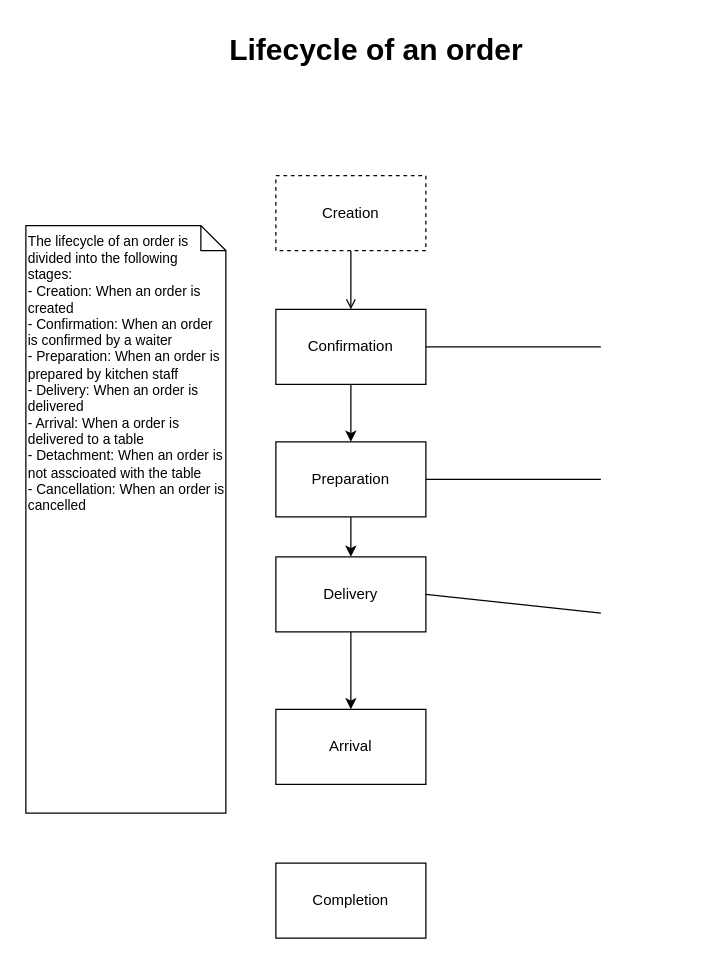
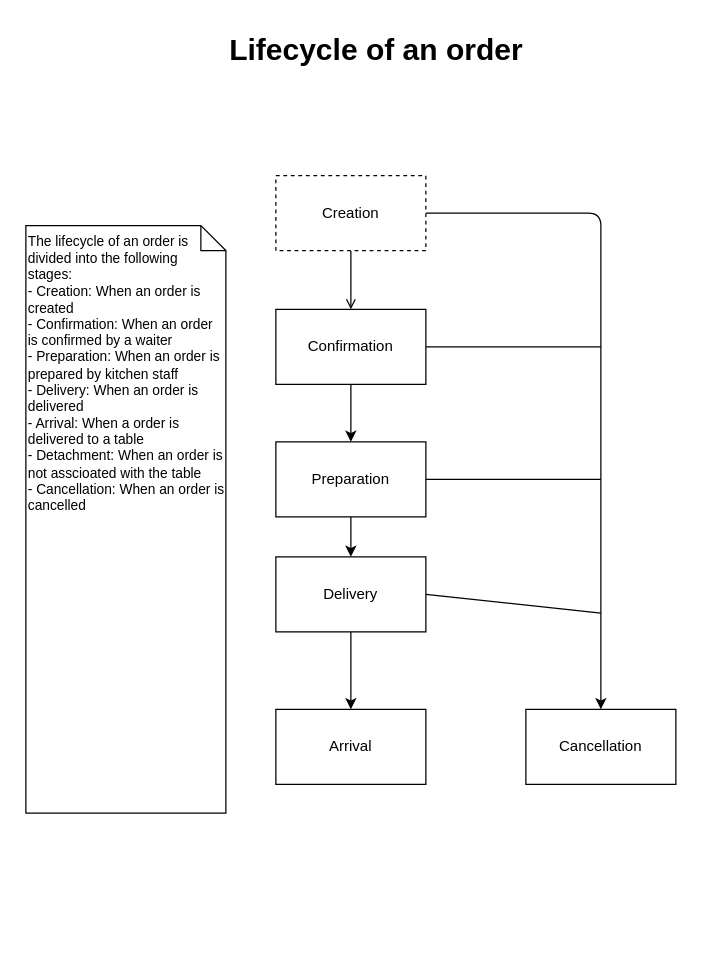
  <mxCell id="0" />
  <mxCell id="1" parent="0" />
  <mxCell id="2" value="" style="edgeStyle=none;html=1;endArrow=open;" parent="1" source="4" target="6" edge="1"><mxGeometry relative="1" as="geometry" /></mxCell>
+ <mxCell id="3" style="edgeStyle=none;html=1;entryX=0.5;entryY=0;entryDx=0;entryDy=0;" parent="1" source="4" target="13" edge="1"><mxGeometry relative="1" as="geometry"><mxPoint x="440" y="760" as="targetPoint" /><Array as="points"><mxPoint x="480" y="170" /></Array></mxGeometry></mxCell>
  <mxCell id="4" value="Creation" style="rounded=0;whiteSpace=wrap;html=1;dashed=1;" parent="1" vertex="1"><mxGeometry x="220" y="140" width="120" height="60" as="geometry" /></mxCell>
  <mxCell id="5" value="" style="edgeStyle=none;html=1;" parent="1" source="6" target="8" edge="1"><mxGeometry relative="1" as="geometry" /></mxCell>
  <mxCell id="6" value="Confirmation" style="whiteSpace=wrap;html=1;fillColor=default;rounded=0;" parent="1" vertex="1"><mxGeometry x="220" y="247" width="120" height="60" as="geometry" /></mxCell>
  <mxCell id="7" value="" style="edgeStyle=none;html=1;" parent="1" source="8" target="10" edge="1"><mxGeometry relative="1" as="geometry" /></mxCell>
  <mxCell id="8" value="Preparation" style="whiteSpace=wrap;html=1;fillColor=default;rounded=0;" parent="1" vertex="1"><mxGeometry x="220" y="353" width="120" height="60" as="geometry" /></mxCell>
  <mxCell id="9" value="" style="edgeStyle=none;html=1;" parent="1" source="10" target="11" edge="1"><mxGeometry relative="1" as="geometry" /></mxCell>
  <mxCell id="10" value="Delivery" style="whiteSpace=wrap;html=1;fillColor=default;rounded=0;" parent="1" vertex="1"><mxGeometry x="220" y="445" width="120" height="60" as="geometry" /></mxCell>
  <mxCell id="11" value="Arrival" style="whiteSpace=wrap;html=1;fillColor=default;rounded=0;" parent="1" vertex="1"><mxGeometry x="220" y="567" width="120" height="60" as="geometry" /></mxCell>
- <mxCell id="12" value="Completion" style="whiteSpace=wrap;html=1;fillColor=default;rounded=0;" parent="1" vertex="1"><mxGeometry x="220" y="690" width="120" height="60" as="geometry" /></mxCell>
+ <mxCell id="13" value="Cancellation" style="rounded=0;whiteSpace=wrap;html=1;" parent="1" vertex="1"><mxGeometry x="420" y="567" width="120" height="60" as="geometry" /></mxCell>
  <mxCell id="14" value="" style="endArrow=none;html=1;exitX=1;exitY=0.5;exitDx=0;exitDy=0;" parent="1" source="6" edge="1"><mxGeometry width="50" height="50" relative="1" as="geometry"><mxPoint x="350" y="310" as="sourcePoint" /><mxPoint x="480" y="277" as="targetPoint" /></mxGeometry></mxCell>
  <mxCell id="15" value="" style="endArrow=none;html=1;exitX=1;exitY=0.5;exitDx=0;exitDy=0;" parent="1" source="8" edge="1"><mxGeometry width="50" height="50" relative="1" as="geometry"><mxPoint x="350" y="400" as="sourcePoint" /><mxPoint x="480" y="383" as="targetPoint" /></mxGeometry></mxCell>
  <mxCell id="16" value="" style="endArrow=none;html=1;exitX=1;exitY=0.5;exitDx=0;exitDy=0;" parent="1" source="10" edge="1"><mxGeometry width="50" height="50" relative="1" as="geometry"><mxPoint x="350" y="540" as="sourcePoint" /><mxPoint x="480" y="490" as="targetPoint" /></mxGeometry></mxCell>
  <mxCell id="17" value="The lifecycle of an order is divided into the following stages:&amp;nbsp;&lt;br&gt;- Creation: When an order is created&lt;br&gt;- Confirmation: When an order is confirmed by a waiter&lt;br&gt;- Preparation: When an order is prepared by kitchen staff&lt;br&gt;- Delivery: When an order is delivered&lt;br&gt;- Arrival: When a order is delivered to a table&lt;br&gt;- Detachment: When an order is not asscioated with the table&lt;br&gt;- Cancellation: When an order is cancelled" style="shape=note;size=20;whiteSpace=wrap;html=1;fontSize=11;align=left;horizontal=1;verticalAlign=top;" parent="1" vertex="1"><mxGeometry y="180" width="160" height="470" as="geometry" x="20" /></mxCell>
  <mxCell id="18" value="Lifecycle of an order" style="text;strokeColor=none;fillColor=none;html=1;fontSize=24;fontStyle=1;verticalAlign=middle;align=center;" parent="1" vertex="1"><mxGeometry x="250" y="20" width="100" height="40" as="geometry" /></mxCell>
